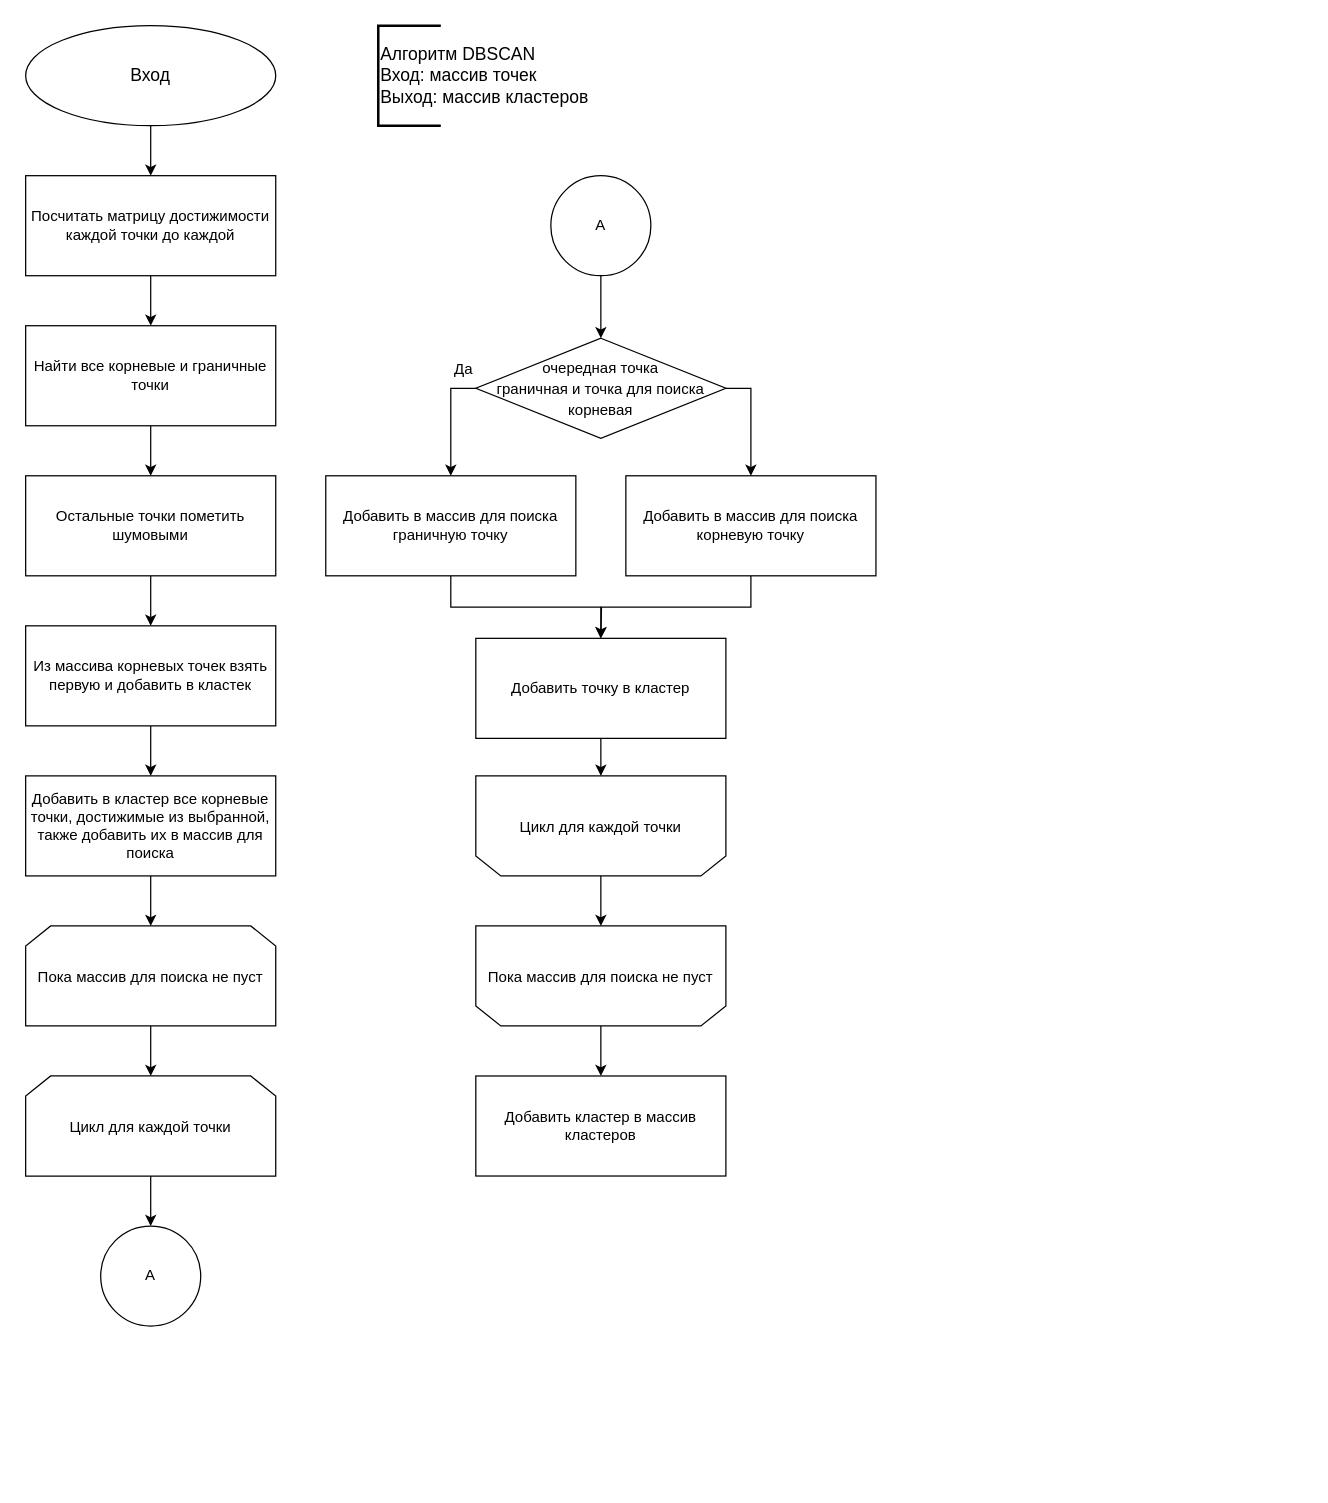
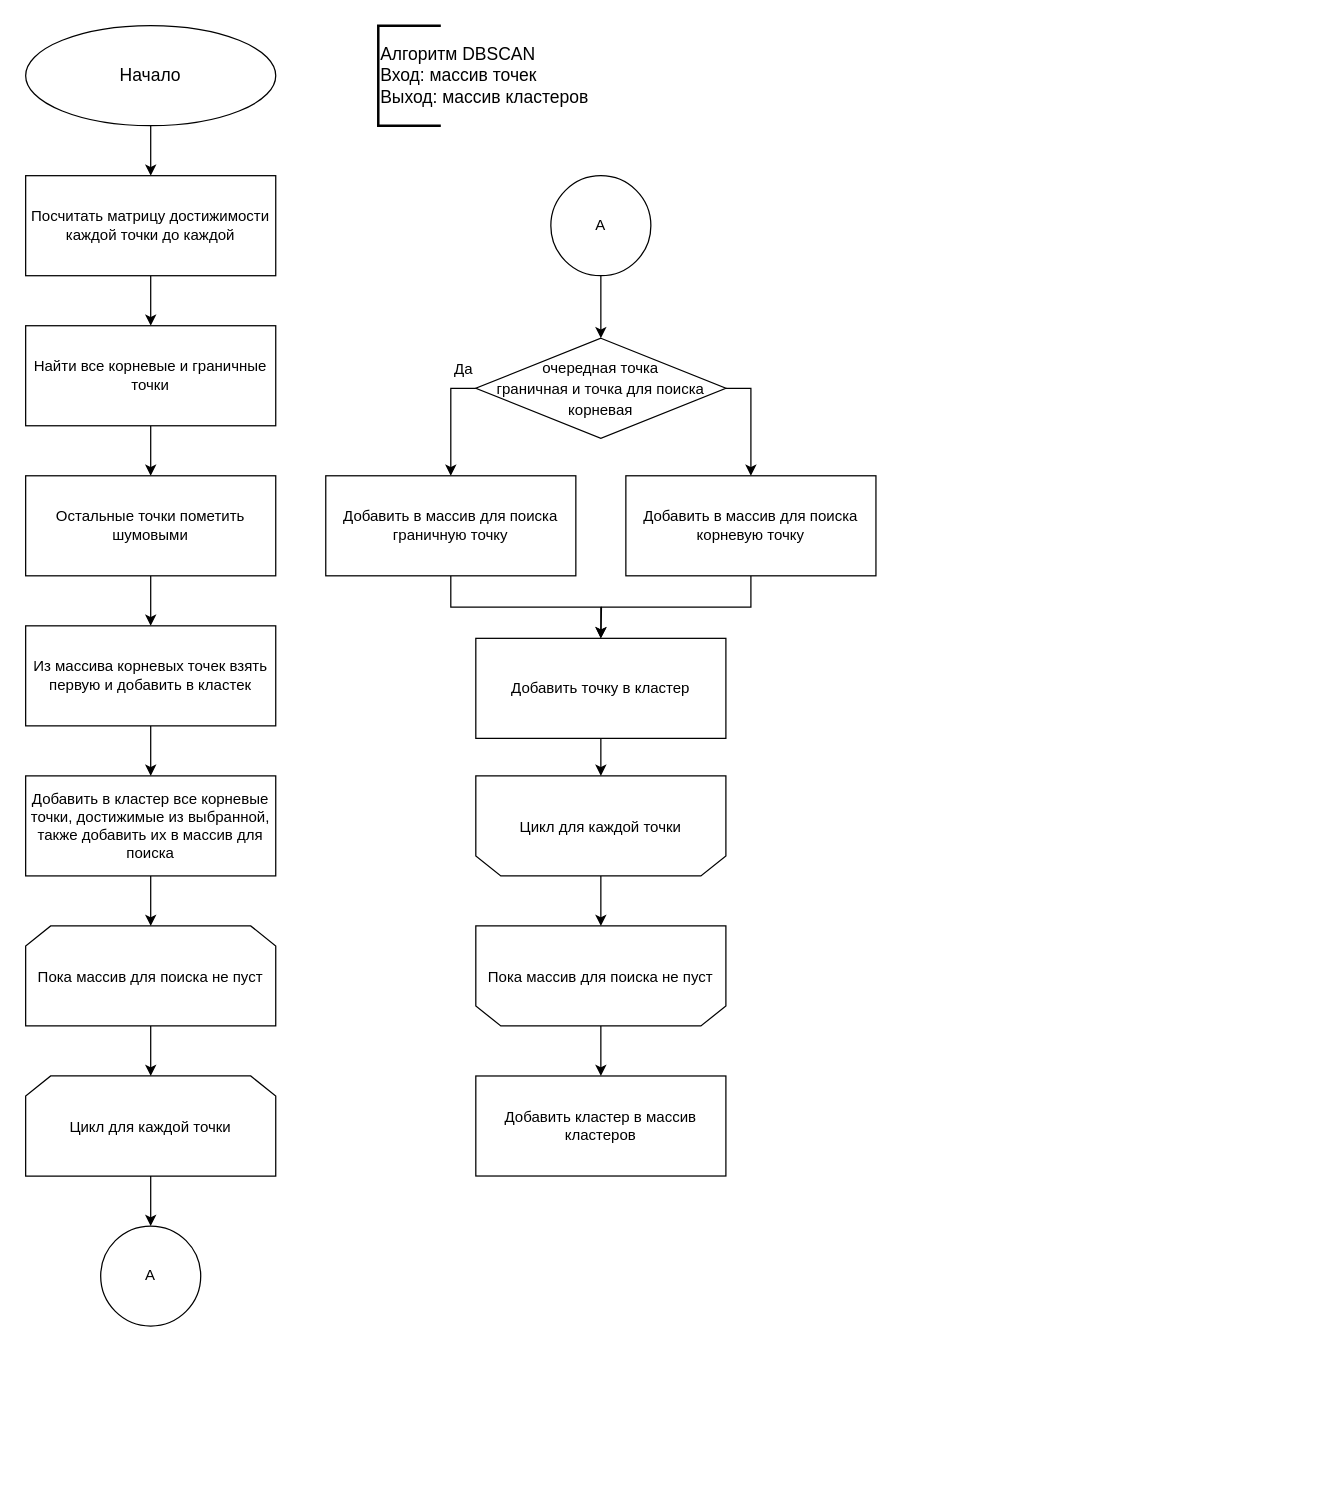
  <mxCell id="0" />
  <mxCell id="1" parent="0" />
  <mxCell id="2" style="edgeStyle=orthogonalEdgeStyle;rounded=0;orthogonalLoop=1;jettySize=auto;html=1;exitX=0.5;exitY=1;exitDx=0;exitDy=0;entryX=0.5;entryY=0;entryDx=0;entryDy=0;fontSize=14;endArrow=classic;endFill=1;" parent="1" edge="1"><mxGeometry relative="1" as="geometry"><mxPoint x="1040" y="820" as="sourcePoint" /></mxGeometry></mxCell>
  <mxCell id="3" style="edgeStyle=orthogonalEdgeStyle;rounded=0;orthogonalLoop=1;jettySize=auto;html=1;exitX=0.5;exitY=1;exitDx=0;exitDy=0;entryX=0.5;entryY=1;entryDx=0;entryDy=0;fontSize=14;endArrow=classic;endFill=1;" parent="1" edge="1"><mxGeometry relative="1" as="geometry"><mxPoint x="1040" y="940" as="sourcePoint" /></mxGeometry></mxCell>
  <mxCell id="4" style="edgeStyle=orthogonalEdgeStyle;rounded=0;orthogonalLoop=1;jettySize=auto;html=1;exitX=0.5;exitY=0;exitDx=0;exitDy=0;entryX=0.5;entryY=0;entryDx=0;entryDy=0;fontSize=14;endArrow=classic;endFill=1;" parent="1" edge="1"><mxGeometry relative="1" as="geometry"><mxPoint x="1040" y="1060" as="sourcePoint" /></mxGeometry></mxCell>
  <mxCell id="5" style="edgeStyle=orthogonalEdgeStyle;rounded=0;orthogonalLoop=1;jettySize=auto;html=1;exitX=0.5;exitY=1;exitDx=0;exitDy=0;entryX=0.5;entryY=0;entryDx=0;entryDy=0;fontSize=14;endArrow=classic;endFill=1;" parent="1" edge="1"><mxGeometry relative="1" as="geometry"><mxPoint x="1040" y="1180" as="sourcePoint" /></mxGeometry></mxCell>
  <mxCell id="6" style="edgeStyle=orthogonalEdgeStyle;rounded=0;orthogonalLoop=1;jettySize=auto;html=1;exitX=0.5;exitY=1;exitDx=0;exitDy=0;entryX=0.5;entryY=0;entryDx=0;entryDy=0;fontSize=12;" edge="1" parent="1" source="7" target="9"><mxGeometry relative="1" as="geometry" /></mxCell>
- <mxCell id="7" value="&lt;font style=&quot;font-size: 14px;&quot;&gt;Вход&lt;/font&gt;" style="ellipse;whiteSpace=wrap;html=1;" vertex="1" parent="1"><mxGeometry x="20" y="20" width="200" height="80" as="geometry" /></mxCell>
+ <mxCell id="7" value="&lt;font style=&quot;font-size: 14px;&quot;&gt;Начало&lt;/font&gt;" style="ellipse;whiteSpace=wrap;html=1;" vertex="1" parent="1"><mxGeometry x="20" y="20" width="200" height="80" as="geometry" /></mxCell>
  <mxCell id="8" style="edgeStyle=orthogonalEdgeStyle;rounded=0;orthogonalLoop=1;jettySize=auto;html=1;exitX=0.5;exitY=1;exitDx=0;exitDy=0;entryX=0.5;entryY=0;entryDx=0;entryDy=0;fontSize=12;" edge="1" parent="1" source="9" target="11"><mxGeometry relative="1" as="geometry" /></mxCell>
  <mxCell id="9" value="Посчитать матрицу достижимости каждой точки до каждой" style="rounded=0;whiteSpace=wrap;html=1;" vertex="1" parent="1"><mxGeometry x="20" y="140" width="200" height="80" as="geometry" /></mxCell>
  <mxCell id="10" style="edgeStyle=orthogonalEdgeStyle;rounded=0;orthogonalLoop=1;jettySize=auto;html=1;exitX=0.5;exitY=1;exitDx=0;exitDy=0;entryX=0.5;entryY=0;entryDx=0;entryDy=0;fontSize=12;" edge="1" parent="1" source="11" target="13"><mxGeometry relative="1" as="geometry" /></mxCell>
  <mxCell id="11" value="Найти все корневые и граничные точки" style="rounded=0;whiteSpace=wrap;html=1;" vertex="1" parent="1"><mxGeometry x="20" y="260" width="200" height="80" as="geometry" /></mxCell>
  <mxCell id="12" style="edgeStyle=orthogonalEdgeStyle;rounded=0;orthogonalLoop=1;jettySize=auto;html=1;exitX=0.5;exitY=1;exitDx=0;exitDy=0;entryX=0.5;entryY=0;entryDx=0;entryDy=0;fontSize=12;" edge="1" parent="1" source="13" target="15"><mxGeometry relative="1" as="geometry" /></mxCell>
  <mxCell id="13" value="Остальные точки пометить шумовыми" style="rounded=0;whiteSpace=wrap;html=1;" vertex="1" parent="1"><mxGeometry x="20" y="380" width="200" height="80" as="geometry" /></mxCell>
  <mxCell id="14" style="edgeStyle=orthogonalEdgeStyle;rounded=0;orthogonalLoop=1;jettySize=auto;html=1;exitX=0.5;exitY=1;exitDx=0;exitDy=0;entryX=0.5;entryY=0;entryDx=0;entryDy=0;fontSize=12;" edge="1" parent="1" source="15" target="17"><mxGeometry relative="1" as="geometry" /></mxCell>
  <mxCell id="15" value="Из массива корневых точек взять первую и добавить в кластек" style="rounded=0;whiteSpace=wrap;html=1;" vertex="1" parent="1"><mxGeometry x="20" y="500" width="200" height="80" as="geometry" /></mxCell>
  <mxCell id="16" style="edgeStyle=orthogonalEdgeStyle;rounded=0;orthogonalLoop=1;jettySize=auto;html=1;exitX=0.5;exitY=1;exitDx=0;exitDy=0;entryX=0.5;entryY=0;entryDx=0;entryDy=0;fontSize=12;" edge="1" parent="1" source="17" target="19"><mxGeometry relative="1" as="geometry" /></mxCell>
  <mxCell id="17" value="Добавить в кластер все корневые точки, достижимые из выбранной, также добавить их в массив для поиска" style="rounded=0;whiteSpace=wrap;html=1;" vertex="1" parent="1"><mxGeometry x="20" y="620" width="200" height="80" as="geometry" /></mxCell>
  <mxCell id="18" style="edgeStyle=orthogonalEdgeStyle;rounded=0;orthogonalLoop=1;jettySize=auto;html=1;exitX=0.5;exitY=1;exitDx=0;exitDy=0;entryX=0.5;entryY=0;entryDx=0;entryDy=0;fontSize=12;" edge="1" parent="1" source="19" target="21"><mxGeometry relative="1" as="geometry" /></mxCell>
  <mxCell id="19" value="&lt;font style=&quot;font-size: 12px;&quot;&gt;Пока массив для поиска не пуст&lt;/font&gt;" style="shape=loopLimit;whiteSpace=wrap;html=1;sketch=0;strokeWidth=1;fontSize=14;fillColor=default;" vertex="1" parent="1"><mxGeometry x="20" y="740" width="200" height="80" as="geometry" /></mxCell>
  <mxCell id="20" style="edgeStyle=orthogonalEdgeStyle;rounded=0;orthogonalLoop=1;jettySize=auto;html=1;exitX=0.5;exitY=1;exitDx=0;exitDy=0;entryX=0.5;entryY=0;entryDx=0;entryDy=0;fontSize=12;" edge="1" parent="1" source="21" target="39"><mxGeometry relative="1" as="geometry" /></mxCell>
  <mxCell id="21" value="&lt;font style=&quot;font-size: 12px;&quot;&gt;Цикл для каждой точки&lt;br&gt;&lt;/font&gt;" style="shape=loopLimit;whiteSpace=wrap;html=1;sketch=0;strokeWidth=1;fontSize=14;fillColor=default;" vertex="1" parent="1"><mxGeometry x="20" y="860" width="200" height="80" as="geometry" /></mxCell>
  <mxCell id="22" style="edgeStyle=orthogonalEdgeStyle;rounded=0;orthogonalLoop=1;jettySize=auto;html=1;exitX=0;exitY=0.5;exitDx=0;exitDy=0;entryX=0.5;entryY=0;entryDx=0;entryDy=0;fontSize=12;" edge="1" parent="1" source="24" target="26"><mxGeometry relative="1" as="geometry" /></mxCell>
  <mxCell id="23" style="edgeStyle=orthogonalEdgeStyle;rounded=0;orthogonalLoop=1;jettySize=auto;html=1;exitX=1;exitY=0.5;exitDx=0;exitDy=0;entryX=0.5;entryY=0;entryDx=0;entryDy=0;fontSize=12;" edge="1" parent="1" source="24" target="28"><mxGeometry relative="1" as="geometry" /></mxCell>
  <mxCell id="24" value="&lt;font style=&quot;font-size: 12px;&quot;&gt;очередная точка &lt;br&gt;граничная и точка для поиска корневая&lt;/font&gt;" style="rhombus;whiteSpace=wrap;html=1;fontSize=14;" vertex="1" parent="1"><mxGeometry x="380" y="270" width="200" height="80" as="geometry" /></mxCell>
  <mxCell id="25" style="edgeStyle=orthogonalEdgeStyle;rounded=0;orthogonalLoop=1;jettySize=auto;html=1;entryX=0.5;entryY=0;entryDx=0;entryDy=0;fontSize=12;" edge="1" parent="1" source="26" target="35"><mxGeometry relative="1" as="geometry" /></mxCell>
  <mxCell id="26" value="Добавить в массив для поиска граничную точку" style="rounded=0;whiteSpace=wrap;html=1;" vertex="1" parent="1"><mxGeometry x="260" y="380" width="200" height="80" as="geometry" /></mxCell>
  <mxCell id="27" style="edgeStyle=orthogonalEdgeStyle;rounded=0;orthogonalLoop=1;jettySize=auto;html=1;exitX=0.5;exitY=1;exitDx=0;exitDy=0;fontSize=12;" edge="1" parent="1" source="28"><mxGeometry relative="1" as="geometry"><mxPoint x="480" y="510" as="targetPoint" /></mxGeometry></mxCell>
  <mxCell id="28" value="Добавить в массив для поиска корневую точку" style="rounded=0;whiteSpace=wrap;html=1;" vertex="1" parent="1"><mxGeometry x="500" y="380" width="200" height="80" as="geometry" /></mxCell>
  <mxCell id="29" value="Да" style="text;html=1;align=center;verticalAlign=middle;resizable=0;points=[];autosize=1;strokeColor=none;fillColor=none;fontSize=12;" vertex="1" parent="1"><mxGeometry x="350" y="280" width="40" height="30" as="geometry" /></mxCell>
  <mxCell id="30" style="edgeStyle=orthogonalEdgeStyle;rounded=0;orthogonalLoop=1;jettySize=auto;html=1;exitX=0.5;exitY=0;exitDx=0;exitDy=0;entryX=0.5;entryY=1;entryDx=0;entryDy=0;fontSize=12;" edge="1" parent="1" source="31" target="33"><mxGeometry relative="1" as="geometry" /></mxCell>
  <mxCell id="31" value="&lt;font style=&quot;font-size: 12px;&quot;&gt;Цикл для каждой точки&lt;br&gt;&lt;/font&gt;" style="shape=loopLimit;whiteSpace=wrap;html=1;sketch=0;strokeWidth=1;fontSize=14;fillColor=default;direction=west;" vertex="1" parent="1"><mxGeometry x="380" y="620" width="200" height="80" as="geometry" /></mxCell>
  <mxCell id="32" style="edgeStyle=orthogonalEdgeStyle;rounded=0;orthogonalLoop=1;jettySize=auto;html=1;exitX=0.5;exitY=0;exitDx=0;exitDy=0;entryX=0.5;entryY=0;entryDx=0;entryDy=0;fontSize=12;" edge="1" parent="1" source="33" target="36"><mxGeometry relative="1" as="geometry" /></mxCell>
  <mxCell id="33" value="&lt;font style=&quot;font-size: 12px;&quot;&gt;Пока массив для поиска не пуст&lt;/font&gt;" style="shape=loopLimit;whiteSpace=wrap;html=1;sketch=0;strokeWidth=1;fontSize=14;fillColor=default;direction=west;" vertex="1" parent="1"><mxGeometry x="380" y="740" width="200" height="80" as="geometry" /></mxCell>
  <mxCell id="34" style="edgeStyle=orthogonalEdgeStyle;rounded=0;orthogonalLoop=1;jettySize=auto;html=1;exitX=0.5;exitY=1;exitDx=0;exitDy=0;entryX=0.5;entryY=1;entryDx=0;entryDy=0;fontSize=12;" edge="1" parent="1" source="35" target="31"><mxGeometry relative="1" as="geometry" /></mxCell>
  <mxCell id="35" value="Добавить точку в кластер" style="rounded=0;whiteSpace=wrap;html=1;" vertex="1" parent="1"><mxGeometry x="380" y="510" width="200" height="80" as="geometry" /></mxCell>
  <mxCell id="36" value="Добавить кластер в массив кластеров" style="rounded=0;whiteSpace=wrap;html=1;" vertex="1" parent="1"><mxGeometry x="380" y="860" width="200" height="80" as="geometry" /></mxCell>
  <mxCell id="37" style="edgeStyle=orthogonalEdgeStyle;rounded=0;orthogonalLoop=1;jettySize=auto;html=1;exitX=0.5;exitY=1;exitDx=0;exitDy=0;entryX=0.5;entryY=0;entryDx=0;entryDy=0;fontSize=12;" edge="1" parent="1" source="38" target="24"><mxGeometry relative="1" as="geometry" /></mxCell>
  <mxCell id="38" value="А" style="ellipse;whiteSpace=wrap;html=1;aspect=fixed;" vertex="1" parent="1"><mxGeometry x="440" y="140" width="80" height="80" as="geometry" /></mxCell>
  <mxCell id="39" value="А" style="ellipse;whiteSpace=wrap;html=1;aspect=fixed;" vertex="1" parent="1"><mxGeometry x="80" y="980" width="80" height="80" as="geometry" /></mxCell>
  <mxCell id="40" value="Алгоритм DBSCAN&lt;br&gt;Вход: массив точек&lt;br&gt;Выход: массив кластеров" style="strokeWidth=2;html=1;shape=mxgraph.flowchart.annotation_1;align=left;pointerEvents=1;sketch=0;fontSize=14;fillColor=default;" vertex="1" parent="1"><mxGeometry x="302" y="20" width="50" height="80" as="geometry" /></mxCell>
